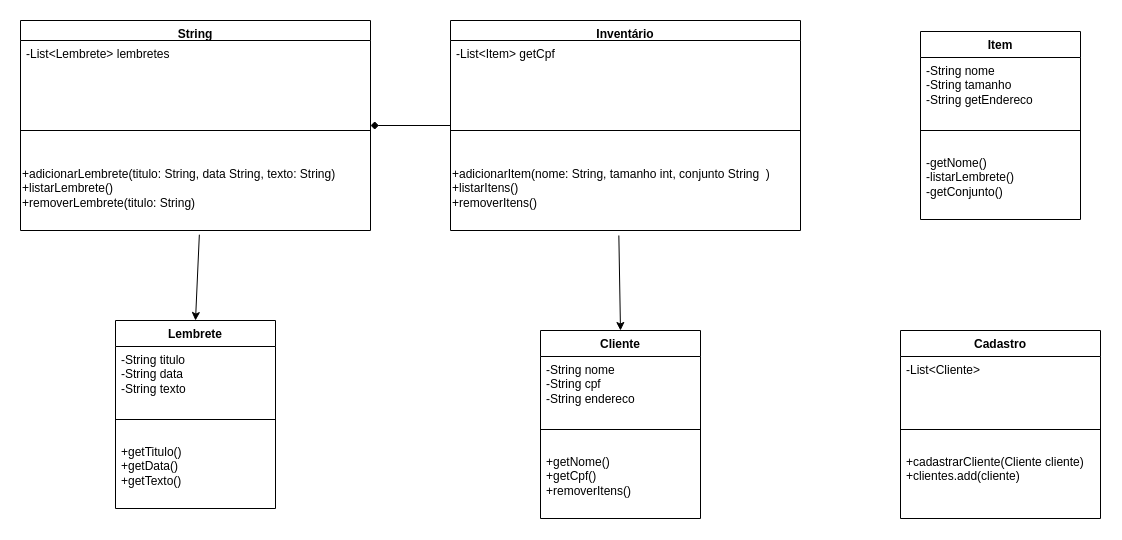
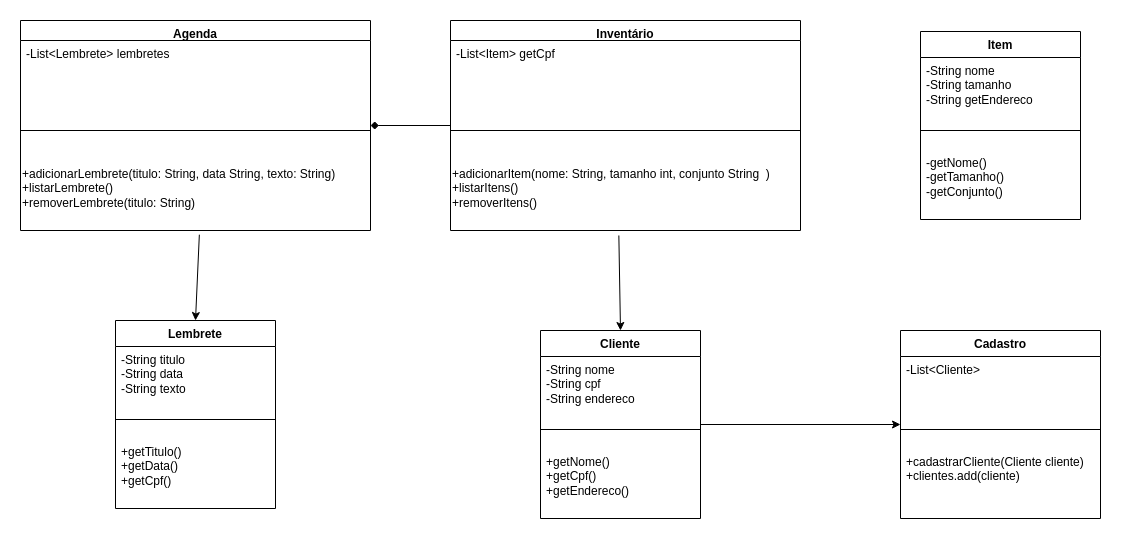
  <mxCell id="0" />
  <mxCell id="1" parent="0" />
  <mxCell id="2" value="Inventário" style="swimlane;fontStyle=1;align=center;verticalAlign=top;childLayout=stackLayout;horizontal=1;startSize=20;horizontalStack=0;resizeParent=1;resizeParentMax=0;resizeLast=0;collapsible=1;marginBottom=0;whiteSpace=wrap;html=1;" parent="1" vertex="1"><mxGeometry x="450" y="20" width="350" height="210" as="geometry" /></mxCell>
  <mxCell id="3" value="-List&amp;lt;Item&amp;gt; getCpf" style="text;strokeColor=none;fillColor=none;align=left;verticalAlign=top;spacingLeft=4;spacingRight=4;overflow=hidden;rotatable=0;points=[[0,0.5],[1,0.5]];portConstraint=eastwest;whiteSpace=wrap;html=1;" parent="2" vertex="1"><mxGeometry y="20" width="350" height="60" as="geometry" /></mxCell>
  <mxCell id="4" value="" style="line;strokeWidth=1;fillColor=none;align=left;verticalAlign=middle;spacingTop=-1;spacingLeft=3;spacingRight=3;rotatable=0;labelPosition=right;points=[];portConstraint=eastwest;strokeColor=inherit;" parent="2" vertex="1"><mxGeometry y="80" width="350" height="60" as="geometry" /></mxCell>
  <mxCell id="5" value="+adicionarItem(nome: String, tamanho int, conjunto String&amp;nbsp; )&lt;div&gt;+listarItens()&lt;/div&gt;&lt;div style=&quot;&quot;&gt;+&lt;span style=&quot;background-color: initial;&quot;&gt;removerItens()&lt;/span&gt;&lt;/div&gt;&lt;div style=&quot;&quot;&gt;&lt;br&gt;&lt;/div&gt;" style="text;html=1;align=left;verticalAlign=middle;resizable=0;points=[];autosize=1;strokeColor=none;fillColor=none;" parent="2" vertex="1"><mxGeometry y="140" width="350" height="70" as="geometry" /></mxCell>
  <mxCell id="6" value="Item" style="swimlane;fontStyle=1;align=center;verticalAlign=top;childLayout=stackLayout;horizontal=1;startSize=26;horizontalStack=0;resizeParent=1;resizeParentMax=0;resizeLast=0;collapsible=1;marginBottom=0;whiteSpace=wrap;html=1;" parent="1" vertex="1"><mxGeometry x="920" y="31" width="160" height="188" as="geometry" /></mxCell>
  <mxCell id="7" value="-String nome&lt;div&gt;-String tamanho&lt;/div&gt;&lt;div&gt;-String getEndereco&lt;/div&gt;" style="text;strokeColor=none;fillColor=none;align=left;verticalAlign=top;spacingLeft=4;spacingRight=4;overflow=hidden;rotatable=0;points=[[0,0.5],[1,0.5]];portConstraint=eastwest;whiteSpace=wrap;html=1;" parent="6" vertex="1"><mxGeometry y="26" width="160" height="54" as="geometry" /></mxCell>
  <mxCell id="8" value="" style="line;strokeWidth=1;fillColor=none;align=left;verticalAlign=middle;spacingTop=-1;spacingLeft=3;spacingRight=3;rotatable=0;labelPosition=right;points=[];portConstraint=eastwest;strokeColor=inherit;" parent="6" vertex="1"><mxGeometry y="80" width="160" height="38" as="geometry" /></mxCell>
- <mxCell id="9" value="&lt;div&gt;-getNome()&lt;/div&gt;&lt;div&gt;-listarLembrete()&lt;/div&gt;&lt;div&gt;-getConjunto()&lt;/div&gt;" style="text;strokeColor=none;fillColor=none;align=left;verticalAlign=top;spacingLeft=4;spacingRight=4;overflow=hidden;rotatable=0;points=[[0,0.5],[1,0.5]];portConstraint=eastwest;whiteSpace=wrap;html=1;" parent="6" vertex="1"><mxGeometry y="118" width="160" height="70" as="geometry" /></mxCell>
+ <mxCell id="9" value="&lt;div&gt;-getNome()&lt;/div&gt;&lt;div&gt;-getTamanho()&lt;/div&gt;&lt;div&gt;-getConjunto()&lt;/div&gt;" style="text;strokeColor=none;fillColor=none;align=left;verticalAlign=top;spacingLeft=4;spacingRight=4;overflow=hidden;rotatable=0;points=[[0,0.5],[1,0.5]];portConstraint=eastwest;whiteSpace=wrap;html=1;" parent="6" vertex="1"><mxGeometry y="118" width="160" height="70" as="geometry" /></mxCell>
  <mxCell id="10" value="Cliente" style="swimlane;fontStyle=1;align=center;verticalAlign=top;childLayout=stackLayout;horizontal=1;startSize=26;horizontalStack=0;resizeParent=1;resizeParentMax=0;resizeLast=0;collapsible=1;marginBottom=0;whiteSpace=wrap;html=1;" parent="1" vertex="1"><mxGeometry x="540" y="330" width="160" height="188" as="geometry" /></mxCell>
  <mxCell id="11" value="-String nome&lt;br&gt;-String cpf&lt;div&gt;-String endereco&lt;/div&gt;" style="text;strokeColor=none;fillColor=none;align=left;verticalAlign=top;spacingLeft=4;spacingRight=4;overflow=hidden;rotatable=0;points=[[0,0.5],[1,0.5]];portConstraint=eastwest;whiteSpace=wrap;html=1;" parent="10" vertex="1"><mxGeometry y="26" width="160" height="54" as="geometry" /></mxCell>
  <mxCell id="12" value="" style="line;strokeWidth=1;fillColor=none;align=left;verticalAlign=middle;spacingTop=-1;spacingLeft=3;spacingRight=3;rotatable=0;labelPosition=right;points=[];portConstraint=eastwest;strokeColor=inherit;" parent="10" vertex="1"><mxGeometry y="80" width="160" height="38" as="geometry" /></mxCell>
- <mxCell id="13" value="&lt;div&gt;+getNome()&lt;/div&gt;&lt;div&gt;+getCpf()&lt;/div&gt;&lt;div&gt;+removerItens()&lt;/div&gt;" style="text;strokeColor=none;fillColor=none;align=left;verticalAlign=top;spacingLeft=4;spacingRight=4;overflow=hidden;rotatable=0;points=[[0,0.5],[1,0.5]];portConstraint=eastwest;whiteSpace=wrap;html=1;" parent="10" vertex="1"><mxGeometry y="118" width="160" height="70" as="geometry" /></mxCell>
+ <mxCell id="13" value="&lt;div&gt;+getNome()&lt;/div&gt;&lt;div&gt;+getCpf()&lt;/div&gt;&lt;div&gt;+getEndereco()&lt;/div&gt;" style="text;strokeColor=none;fillColor=none;align=left;verticalAlign=top;spacingLeft=4;spacingRight=4;overflow=hidden;rotatable=0;points=[[0,0.5],[1,0.5]];portConstraint=eastwest;whiteSpace=wrap;html=1;" parent="10" vertex="1"><mxGeometry y="118" width="160" height="70" as="geometry" /></mxCell>
  <mxCell id="14" value="" style="endArrow=classic;html=1;rounded=0;entryX=0.5;entryY=0;entryDx=0;entryDy=0;exitX=0.481;exitY=1.071;exitDx=0;exitDy=0;exitPerimeter=0;" parent="1" source="5" target="10" edge="1"><mxGeometry width="50" height="50" relative="1" as="geometry"><mxPoint x="1179" y="142" as="sourcePoint" /><mxPoint x="1380" y="145" as="targetPoint" /></mxGeometry></mxCell>
  <mxCell id="15" value="Cadastro" style="swimlane;fontStyle=1;align=center;verticalAlign=top;childLayout=stackLayout;horizontal=1;startSize=26;horizontalStack=0;resizeParent=1;resizeParentMax=0;resizeLast=0;collapsible=1;marginBottom=0;whiteSpace=wrap;html=1;" parent="1" vertex="1"><mxGeometry x="900" y="330" width="200" height="188" as="geometry" /></mxCell>
  <mxCell id="16" value="-List&amp;lt;Cliente&amp;gt;" style="text;strokeColor=none;fillColor=none;align=left;verticalAlign=top;spacingLeft=4;spacingRight=4;overflow=hidden;rotatable=0;points=[[0,0.5],[1,0.5]];portConstraint=eastwest;whiteSpace=wrap;html=1;" parent="15" vertex="1"><mxGeometry y="26" width="200" height="54" as="geometry" /></mxCell>
  <mxCell id="17" value="" style="line;strokeWidth=1;fillColor=none;align=left;verticalAlign=middle;spacingTop=-1;spacingLeft=3;spacingRight=3;rotatable=0;labelPosition=right;points=[];portConstraint=eastwest;strokeColor=inherit;" parent="15" vertex="1"><mxGeometry y="80" width="200" height="38" as="geometry" /></mxCell>
  <mxCell id="18" value="&lt;div&gt;+cadastrarCliente(Cliente cliente)&lt;/div&gt;&lt;div&gt;+clientes.add(cliente)&lt;/div&gt;" style="text;strokeColor=none;fillColor=none;align=left;verticalAlign=top;spacingLeft=4;spacingRight=4;overflow=hidden;rotatable=0;points=[[0,0.5],[1,0.5]];portConstraint=eastwest;whiteSpace=wrap;html=1;" parent="15" vertex="1"><mxGeometry y="118" width="200" height="70" as="geometry" /></mxCell>
- <mxCell id="20" value="String" style="swimlane;fontStyle=1;align=center;verticalAlign=top;childLayout=stackLayout;horizontal=1;startSize=20;horizontalStack=0;resizeParent=1;resizeParentMax=0;resizeLast=0;collapsible=1;marginBottom=0;whiteSpace=wrap;html=1;" parent="1" vertex="1"><mxGeometry x="20" y="20" width="350" height="210" as="geometry" /></mxCell>
+ <mxCell id="19" value="" style="endArrow=classic;html=1;rounded=0;entryX=0;entryY=0.5;entryDx=0;entryDy=0;exitX=1;exitY=0.5;exitDx=0;exitDy=0;" parent="1" source="10" target="15" edge="1"><mxGeometry width="50" height="50" relative="1" as="geometry"><mxPoint x="1400" y="230" as="sourcePoint" /><mxPoint x="1221" y="454" as="targetPoint" /></mxGeometry></mxCell>
+ <mxCell id="20" value="Agenda" style="swimlane;fontStyle=1;align=center;verticalAlign=top;childLayout=stackLayout;horizontal=1;startSize=20;horizontalStack=0;resizeParent=1;resizeParentMax=0;resizeLast=0;collapsible=1;marginBottom=0;whiteSpace=wrap;html=1;" parent="1" vertex="1"><mxGeometry x="20" y="20" width="350" height="210" as="geometry" /></mxCell>
  <mxCell id="21" value="-List&amp;lt;Lembrete&amp;gt; lembretes" style="text;strokeColor=none;fillColor=none;align=left;verticalAlign=top;spacingLeft=4;spacingRight=4;overflow=hidden;rotatable=0;points=[[0,0.5],[1,0.5]];portConstraint=eastwest;whiteSpace=wrap;html=1;" parent="20" vertex="1"><mxGeometry y="20" width="350" height="60" as="geometry" /></mxCell>
  <mxCell id="22" value="" style="line;strokeWidth=1;fillColor=none;align=left;verticalAlign=middle;spacingTop=-1;spacingLeft=3;spacingRight=3;rotatable=0;labelPosition=right;points=[];portConstraint=eastwest;strokeColor=inherit;" parent="20" vertex="1"><mxGeometry y="80" width="350" height="60" as="geometry" /></mxCell>
  <mxCell id="23" value="+adicionarLembrete(titulo: String, data String, texto: String)&lt;div&gt;+listarLembrete()&lt;/div&gt;&lt;div style=&quot;&quot;&gt;+&lt;span style=&quot;background-color: initial;&quot;&gt;removerLembrete(titulo: String)&lt;/span&gt;&lt;/div&gt;&lt;div style=&quot;&quot;&gt;&lt;br&gt;&lt;/div&gt;" style="text;html=1;align=left;verticalAlign=middle;resizable=0;points=[];autosize=1;strokeColor=none;fillColor=none;" parent="20" vertex="1"><mxGeometry y="140" width="350" height="70" as="geometry" /></mxCell>
  <mxCell id="24" value="" style="endArrow=diamond;html=1;rounded=0;entryX=1;entryY=0.5;entryDx=0;entryDy=0;exitX=0;exitY=0.5;exitDx=0;exitDy=0;" parent="1" source="2" target="20" edge="1"><mxGeometry width="50" height="50" relative="1" as="geometry"><mxPoint x="428" y="140" as="sourcePoint" /><mxPoint x="400" y="245" as="targetPoint" /></mxGeometry></mxCell>
  <mxCell id="25" value="Lembrete" style="swimlane;fontStyle=1;align=center;verticalAlign=top;childLayout=stackLayout;horizontal=1;startSize=26;horizontalStack=0;resizeParent=1;resizeParentMax=0;resizeLast=0;collapsible=1;marginBottom=0;whiteSpace=wrap;html=1;" parent="1" vertex="1"><mxGeometry x="115" y="320" width="160" height="188" as="geometry" /></mxCell>
  <mxCell id="26" value="-String titulo&lt;br&gt;-String data&lt;div&gt;-String texto&lt;/div&gt;" style="text;strokeColor=none;fillColor=none;align=left;verticalAlign=top;spacingLeft=4;spacingRight=4;overflow=hidden;rotatable=0;points=[[0,0.5],[1,0.5]];portConstraint=eastwest;whiteSpace=wrap;html=1;" parent="25" vertex="1"><mxGeometry y="26" width="160" height="54" as="geometry" /></mxCell>
  <mxCell id="27" value="" style="line;strokeWidth=1;fillColor=none;align=left;verticalAlign=middle;spacingTop=-1;spacingLeft=3;spacingRight=3;rotatable=0;labelPosition=right;points=[];portConstraint=eastwest;strokeColor=inherit;" parent="25" vertex="1"><mxGeometry y="80" width="160" height="38" as="geometry" /></mxCell>
- <mxCell id="28" value="&lt;div&gt;+getTitulo()&lt;/div&gt;&lt;div&gt;+getData()&lt;/div&gt;&lt;div&gt;+getTexto()&lt;/div&gt;" style="text;strokeColor=none;fillColor=none;align=left;verticalAlign=top;spacingLeft=4;spacingRight=4;overflow=hidden;rotatable=0;points=[[0,0.5],[1,0.5]];portConstraint=eastwest;whiteSpace=wrap;html=1;" parent="25" vertex="1"><mxGeometry y="118" width="160" height="70" as="geometry" /></mxCell>
+ <mxCell id="28" value="&lt;div&gt;+getTitulo()&lt;/div&gt;&lt;div&gt;+getData()&lt;/div&gt;&lt;div&gt;+getCpf()&lt;/div&gt;" style="text;strokeColor=none;fillColor=none;align=left;verticalAlign=top;spacingLeft=4;spacingRight=4;overflow=hidden;rotatable=0;points=[[0,0.5],[1,0.5]];portConstraint=eastwest;whiteSpace=wrap;html=1;" parent="25" vertex="1"><mxGeometry y="118" width="160" height="70" as="geometry" /></mxCell>
  <mxCell id="29" value="" style="endArrow=classic;html=1;rounded=0;entryX=0.5;entryY=0;entryDx=0;entryDy=0;exitX=0.511;exitY=1.06;exitDx=0;exitDy=0;exitPerimeter=0;" parent="1" source="23" target="25" edge="1"><mxGeometry width="50" height="50" relative="1" as="geometry"><mxPoint x="348" y="260" as="sourcePoint" /><mxPoint x="320" y="365" as="targetPoint" /></mxGeometry></mxCell>
